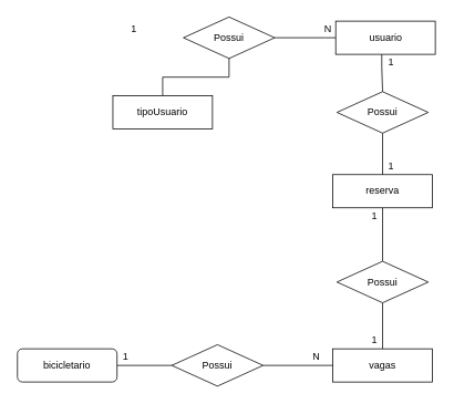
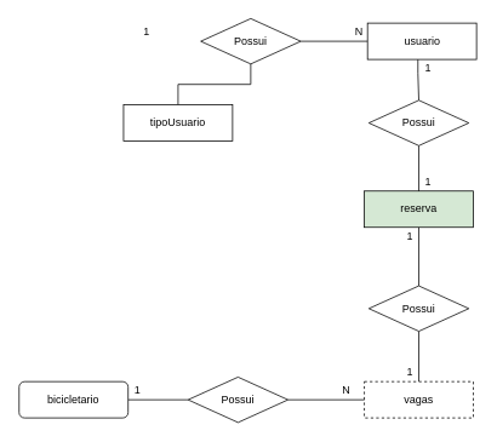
  <mxCell id="0" />
  <mxCell id="1" parent="0" />
  <mxCell id="2" style="edgeStyle=orthogonalEdgeStyle;rounded=0;orthogonalLoop=1;jettySize=auto;html=1;endArrow=none;endFill=0;" edge="1" parent="1" source="3" target="5"><mxGeometry relative="1" as="geometry" /></mxCell>
  <mxCell id="3" value="tipoUsuario" style="whiteSpace=wrap;html=1;align=center;" vertex="1" parent="1"><mxGeometry x="135" y="115" width="120" height="40" as="geometry" /></mxCell>
  <mxCell id="4" style="edgeStyle=orthogonalEdgeStyle;rounded=0;orthogonalLoop=1;jettySize=auto;html=1;endArrow=none;endFill=0;" edge="1" parent="1" source="5" target="7"><mxGeometry relative="1" as="geometry" /></mxCell>
  <mxCell id="5" value="Possui" style="shape=rhombus;perimeter=rhombusPerimeter;whiteSpace=wrap;html=1;align=center;" vertex="1" parent="1"><mxGeometry x="220" y="20" width="110" height="50" as="geometry" /></mxCell>
  <mxCell id="6" style="edgeStyle=orthogonalEdgeStyle;rounded=0;orthogonalLoop=1;jettySize=auto;html=1;entryX=0.5;entryY=0;entryDx=0;entryDy=0;endArrow=none;endFill=0;" edge="1" parent="1" source="7" target="17"><mxGeometry relative="1" as="geometry"><Array as="points"><mxPoint x="459" y="80" /><mxPoint x="459" y="80" /></Array></mxGeometry></mxCell>
  <mxCell id="7" value="usuario" style="whiteSpace=wrap;html=1;align=center;" vertex="1" parent="1"><mxGeometry x="403.5" y="25" width="120" height="40" as="geometry" /></mxCell>
  <mxCell id="8" value="1" style="text;html=1;align=center;verticalAlign=middle;resizable=0;points=[];autosize=1;strokeColor=none;fillColor=none;" vertex="1" parent="1"><mxGeometry x="150" y="25" width="20" height="20" as="geometry" /></mxCell>
  <mxCell id="9" value="N" style="text;html=1;align=center;verticalAlign=middle;resizable=0;points=[];autosize=1;strokeColor=none;fillColor=none;" vertex="1" parent="1"><mxGeometry x="384" y="25" width="20" height="20" as="geometry" /></mxCell>
  <mxCell id="10" style="edgeStyle=orthogonalEdgeStyle;rounded=0;orthogonalLoop=1;jettySize=auto;html=1;endArrow=none;endFill=0;" edge="1" parent="1" source="11" target="22"><mxGeometry relative="1" as="geometry" /></mxCell>
- <mxCell id="11" value="vagas" style="whiteSpace=wrap;html=1;align=center;" vertex="1" parent="1"><mxGeometry x="400" y="420" width="120" height="40" as="geometry" /></mxCell>
+ <mxCell id="11" value="vagas" style="whiteSpace=wrap;html=1;align=center;dashed=1;" vertex="1" parent="1"><mxGeometry x="400" y="420" width="120" height="40" as="geometry" /></mxCell>
  <mxCell id="12" style="edgeStyle=orthogonalEdgeStyle;rounded=0;orthogonalLoop=1;jettySize=auto;html=1;endArrow=none;endFill=0;" edge="1" parent="1" source="13" target="15"><mxGeometry relative="1" as="geometry" /></mxCell>
  <mxCell id="13" value="bicicletario" style="whiteSpace=wrap;html=1;align=center;rounded=1;" vertex="1" parent="1"><mxGeometry x="20" y="420" width="120" height="40" as="geometry" /></mxCell>
  <mxCell id="14" style="edgeStyle=orthogonalEdgeStyle;rounded=0;orthogonalLoop=1;jettySize=auto;html=1;endArrow=none;endFill=0;" edge="1" parent="1" source="15" target="11"><mxGeometry relative="1" as="geometry" /></mxCell>
  <mxCell id="15" value="Possui" style="shape=rhombus;perimeter=rhombusPerimeter;whiteSpace=wrap;html=1;align=center;" vertex="1" parent="1"><mxGeometry x="206" y="415" width="110" height="50" as="geometry" /></mxCell>
  <mxCell id="16" style="edgeStyle=orthogonalEdgeStyle;rounded=0;orthogonalLoop=1;jettySize=auto;html=1;endArrow=none;endFill=0;entryX=0.5;entryY=0;entryDx=0;entryDy=0;" edge="1" parent="1" source="17" target="21"><mxGeometry relative="1" as="geometry"><mxPoint x="460" y="230" as="targetPoint" /><Array as="points"><mxPoint x="460" y="220" /><mxPoint x="460" y="220" /></Array></mxGeometry></mxCell>
  <mxCell id="17" value="Possui" style="shape=rhombus;perimeter=rhombusPerimeter;whiteSpace=wrap;html=1;align=center;" vertex="1" parent="1"><mxGeometry x="405" y="110" width="110" height="50" as="geometry" /></mxCell>
  <mxCell id="18" value="1" style="text;html=1;align=center;verticalAlign=middle;resizable=0;points=[];autosize=1;strokeColor=none;fillColor=none;" vertex="1" parent="1"><mxGeometry x="140" y="420" width="20" height="20" as="geometry" /></mxCell>
  <mxCell id="19" value="N" style="text;html=1;align=center;verticalAlign=middle;resizable=0;points=[];autosize=1;strokeColor=none;fillColor=none;" vertex="1" parent="1"><mxGeometry x="370" y="420" width="20" height="20" as="geometry" /></mxCell>
  <mxCell id="20" style="edgeStyle=orthogonalEdgeStyle;rounded=0;orthogonalLoop=1;jettySize=auto;html=1;entryX=0.5;entryY=0;entryDx=0;entryDy=0;endArrow=none;endFill=0;" edge="1" parent="1" source="21" target="22"><mxGeometry relative="1" as="geometry" /></mxCell>
- <mxCell id="21" value="reserva" style="whiteSpace=wrap;html=1;align=center;" vertex="1" parent="1"><mxGeometry x="400" y="210" width="120" height="40" as="geometry" /></mxCell>
+ <mxCell id="21" value="reserva" style="whiteSpace=wrap;html=1;align=center;fillColor=#d5e8d4;" vertex="1" parent="1"><mxGeometry x="400" y="210" width="120" height="40" as="geometry" /></mxCell>
  <mxCell id="22" value="Possui" style="shape=rhombus;perimeter=rhombusPerimeter;whiteSpace=wrap;html=1;align=center;" vertex="1" parent="1"><mxGeometry x="405" y="314.5" width="110" height="50" as="geometry" /></mxCell>
  <mxCell id="23" value="1" style="text;html=1;align=center;verticalAlign=middle;resizable=0;points=[];autosize=1;strokeColor=none;fillColor=none;" vertex="1" parent="1"><mxGeometry x="460" y="65" width="20" height="20" as="geometry" /></mxCell>
  <mxCell id="24" value="1" style="text;html=1;align=center;verticalAlign=middle;resizable=0;points=[];autosize=1;strokeColor=none;fillColor=none;" vertex="1" parent="1"><mxGeometry x="460" y="190" width="20" height="20" as="geometry" /></mxCell>
  <mxCell id="25" value="1" style="text;html=1;align=center;verticalAlign=middle;resizable=0;points=[];autosize=1;strokeColor=none;fillColor=none;" vertex="1" parent="1"><mxGeometry x="440" y="250" width="20" height="20" as="geometry" /></mxCell>
  <mxCell id="26" value="1" style="text;html=1;align=center;verticalAlign=middle;resizable=0;points=[];autosize=1;strokeColor=none;fillColor=none;" vertex="1" parent="1"><mxGeometry x="440" y="400" width="20" height="20" as="geometry" /></mxCell>
